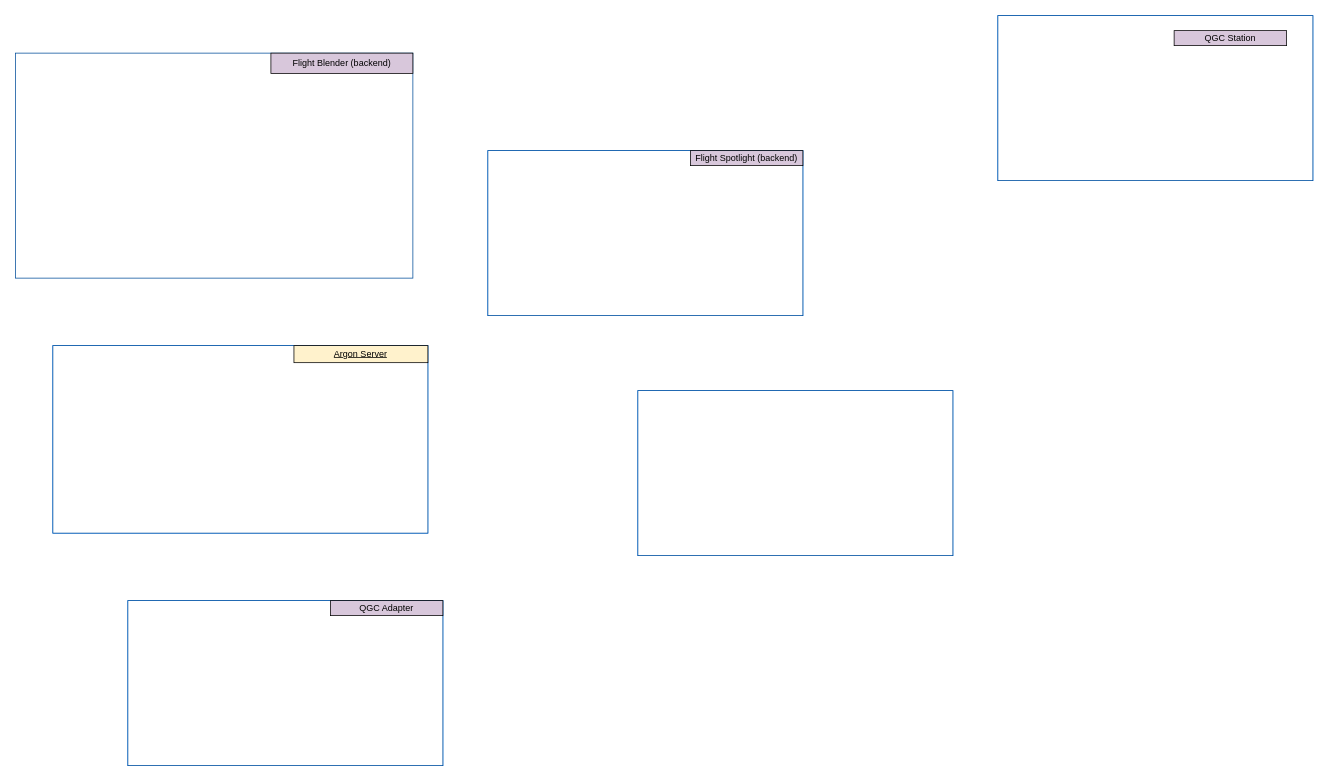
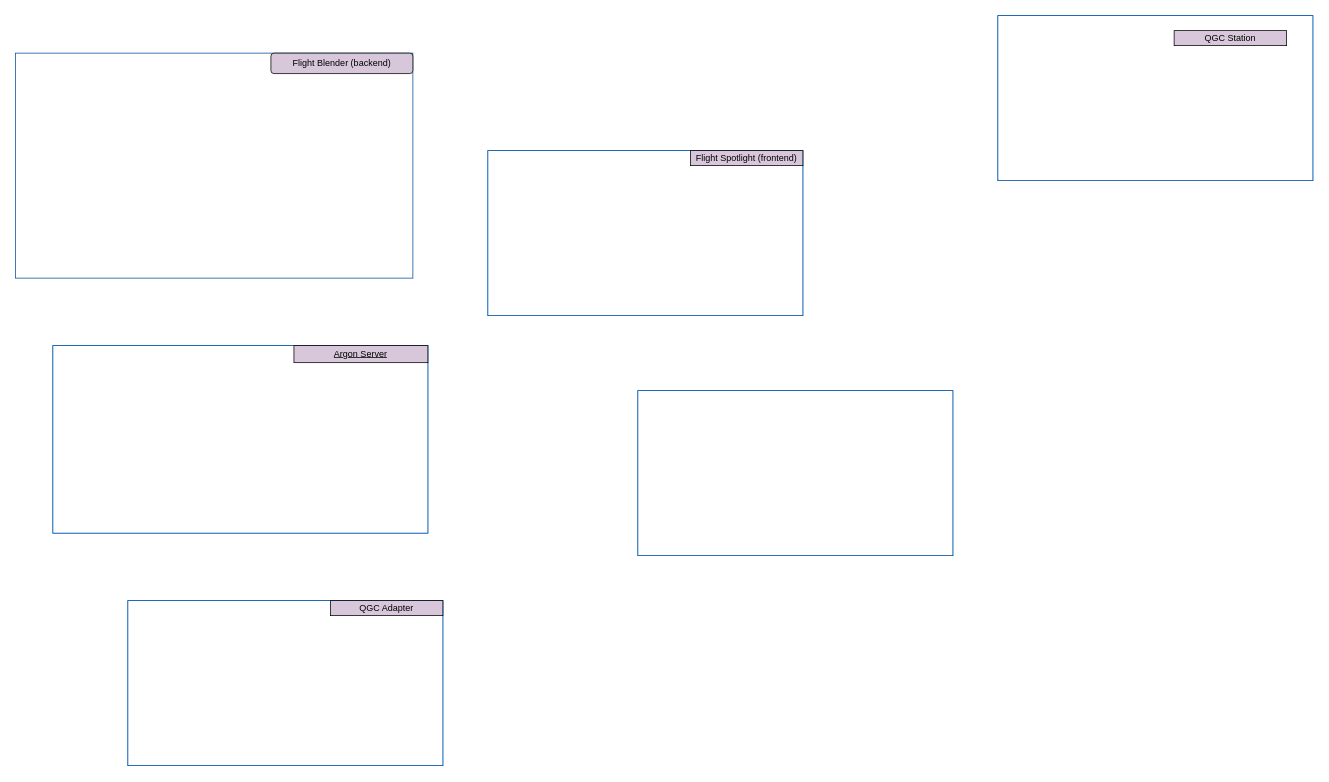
  <mxCell id="0" />
  <mxCell id="1" parent="0" />
  <mxCell id="2" value="" style="group;strokeColor=#007FFF;fontStyle=0;container=0;" vertex="1" connectable="0" parent="1"><mxGeometry x="650" y="200" width="420" height="220" as="geometry" /></mxCell>
  <mxCell id="3" value="" style="group;strokeColor=#007FFF;container=0;" vertex="1" connectable="0" parent="1"><mxGeometry x="850" y="520" width="420" height="220" as="geometry" /></mxCell>
  <mxCell id="4" value="" style="group;strokeColor=#007FFF;container=0;" vertex="1" connectable="0" parent="1"><mxGeometry x="170" y="800" width="420" height="220" as="geometry" /></mxCell>
  <mxCell id="5" value="" style="group;strokeColor=#007FFF;fontStyle=0;container=0;" vertex="1" connectable="0" parent="1"><mxGeometry x="1330" y="20" width="420" height="220" as="geometry" /></mxCell>
  <mxCell id="6" value="" style="rounded=0;whiteSpace=wrap;html=1;container=0;strokeColor=#004C99;" vertex="1" parent="1"><mxGeometry x="20" y="70" width="530" height="300" as="geometry" /></mxCell>
- <mxCell id="7" value="Flight Blender (backend)" style="rounded=0;whiteSpace=wrap;html=1;container=0;fillColor=#D8C7DB;" vertex="1" parent="1"><mxGeometry x="360.714" y="70" width="189.286" height="27.273" as="geometry" /></mxCell>
+ <mxCell id="7" value="Flight Blender (backend)" style="whiteSpace=wrap;html=1;container=0;fillColor=#D8C7DB;rounded=1;" vertex="1" parent="1"><mxGeometry x="360.714" y="70" width="189.286" height="27.273" as="geometry" /></mxCell>
  <mxCell id="8" value="u" style="group;strokeColor=#007FFF;fontStyle=4;container=0;" vertex="1" connectable="0" parent="1"><mxGeometry x="70" y="460" width="500" height="250" as="geometry" /></mxCell>
  <mxCell id="9" value="" style="rounded=0;whiteSpace=wrap;html=1;container=0;fontStyle=4;strokeColor=#004C99;" vertex="1" parent="1"><mxGeometry x="70" y="460" width="500" height="250.0" as="geometry" /></mxCell>
- <mxCell id="10" value="Argon Server" style="rounded=0;whiteSpace=wrap;html=1;container=0;fontStyle=4;fillColor=#fff2cc;" vertex="1" parent="1"><mxGeometry x="391.429" y="460" width="178.571" height="22.727" as="geometry" /></mxCell>
+ <mxCell id="10" value="Argon Server" style="rounded=0;whiteSpace=wrap;html=1;container=0;fontStyle=4;fillColor=#D8C7DB;" vertex="1" parent="1"><mxGeometry x="391.429" y="460" width="178.571" height="22.727" as="geometry" /></mxCell>
  <mxCell id="11" value="" style="rounded=0;whiteSpace=wrap;html=1;container=0;strokeColor=#004C99;" vertex="1" parent="1"><mxGeometry x="650" y="200" width="420" height="220" as="geometry" /></mxCell>
- <mxCell id="12" value="Flight Spotlight (backend)" style="rounded=0;whiteSpace=wrap;html=1;container=0;fillColor=#D8C7DB;" vertex="1" parent="1"><mxGeometry x="920" y="200" width="150" height="20" as="geometry" /></mxCell>
+ <mxCell id="12" value="Flight Spotlight (frontend)" style="rounded=0;whiteSpace=wrap;html=1;container=0;fillColor=#D8C7DB;" vertex="1" parent="1"><mxGeometry x="920" y="200" width="150" height="20" as="geometry" /></mxCell>
  <mxCell id="13" value="" style="rounded=0;whiteSpace=wrap;html=1;container=0;strokeColor=#004C99;" vertex="1" parent="1"><mxGeometry x="1330" y="20" width="420" height="220" as="geometry" /></mxCell>
  <mxCell id="14" value="QGC Station" style="rounded=0;whiteSpace=wrap;html=1;container=0;fillColor=#D8C7DB;" vertex="1" parent="1"><mxGeometry x="1565" y="40" width="150" height="20" as="geometry" /></mxCell>
  <mxCell id="15" value="" style="rounded=0;whiteSpace=wrap;html=1;container=0;strokeColor=#004C99;" vertex="1" parent="1"><mxGeometry x="850" y="520" width="420" height="220" as="geometry" /></mxCell>
  <mxCell id="16" value="" style="rounded=0;whiteSpace=wrap;html=1;container=0;strokeColor=#004C99;" vertex="1" parent="1"><mxGeometry x="170" y="800" width="420" height="220" as="geometry" /></mxCell>
  <mxCell id="17" value="QGC Adapter" style="rounded=0;whiteSpace=wrap;html=1;container=0;fillColor=#D8C7DB;" vertex="1" parent="1"><mxGeometry x="440" y="800" width="150" height="20" as="geometry" /></mxCell>
